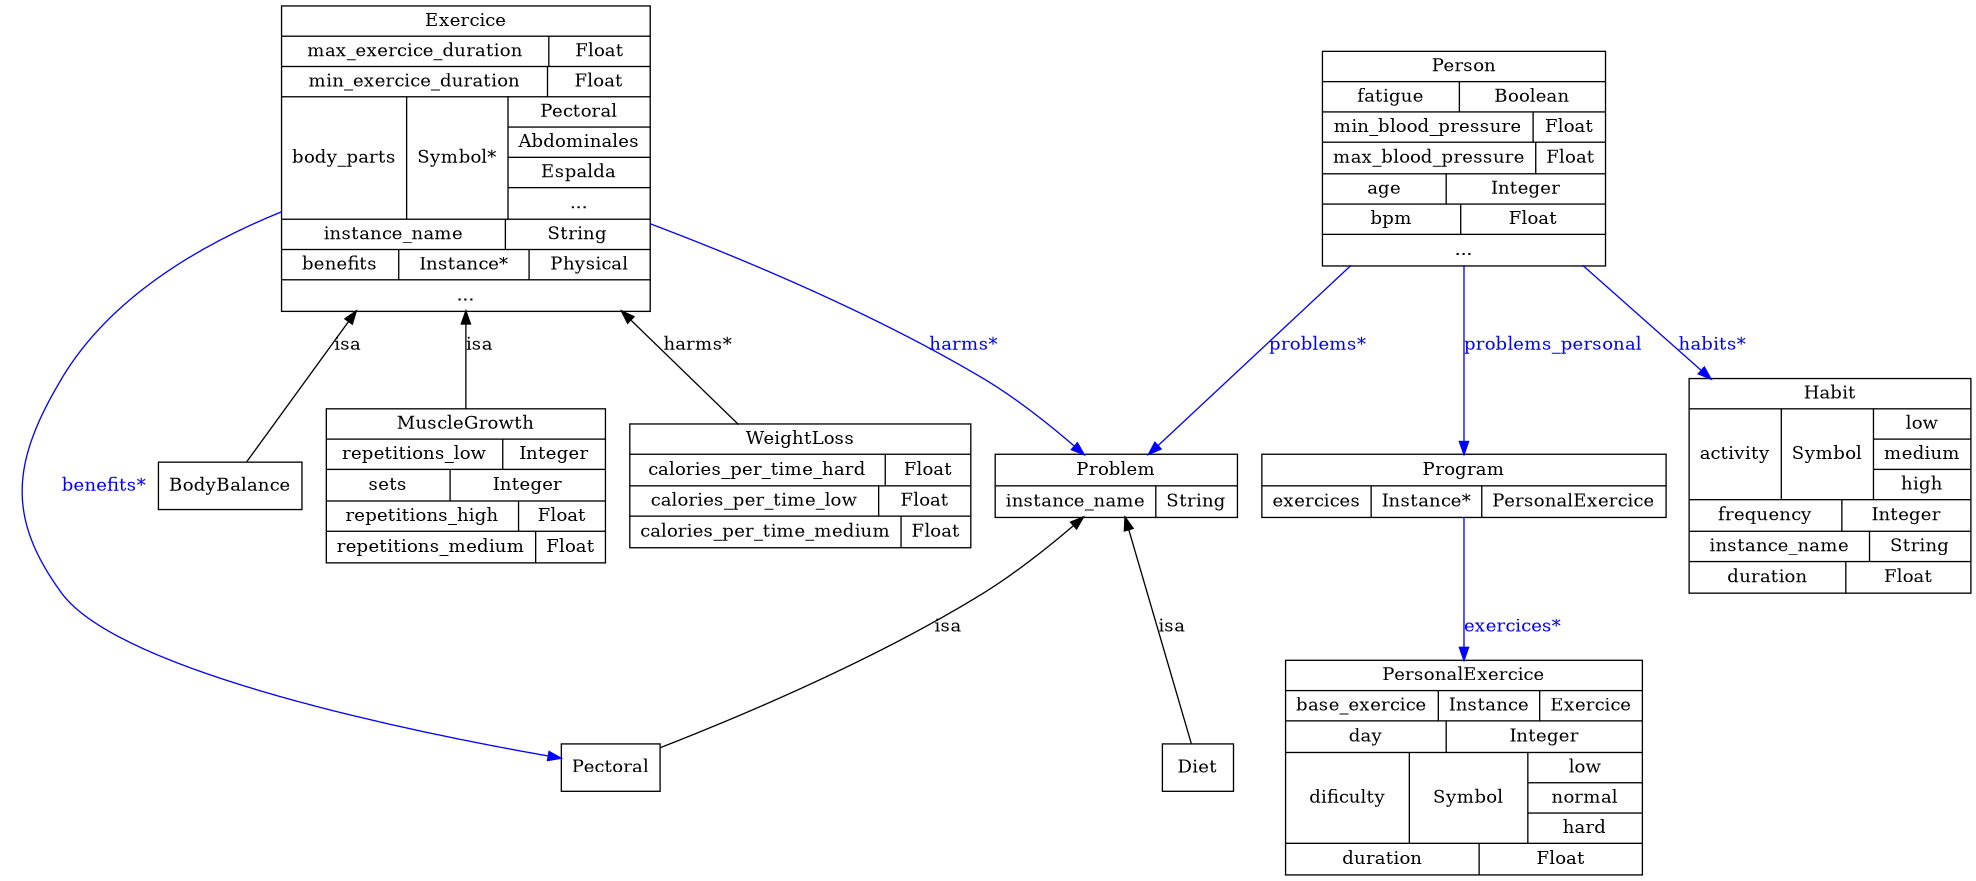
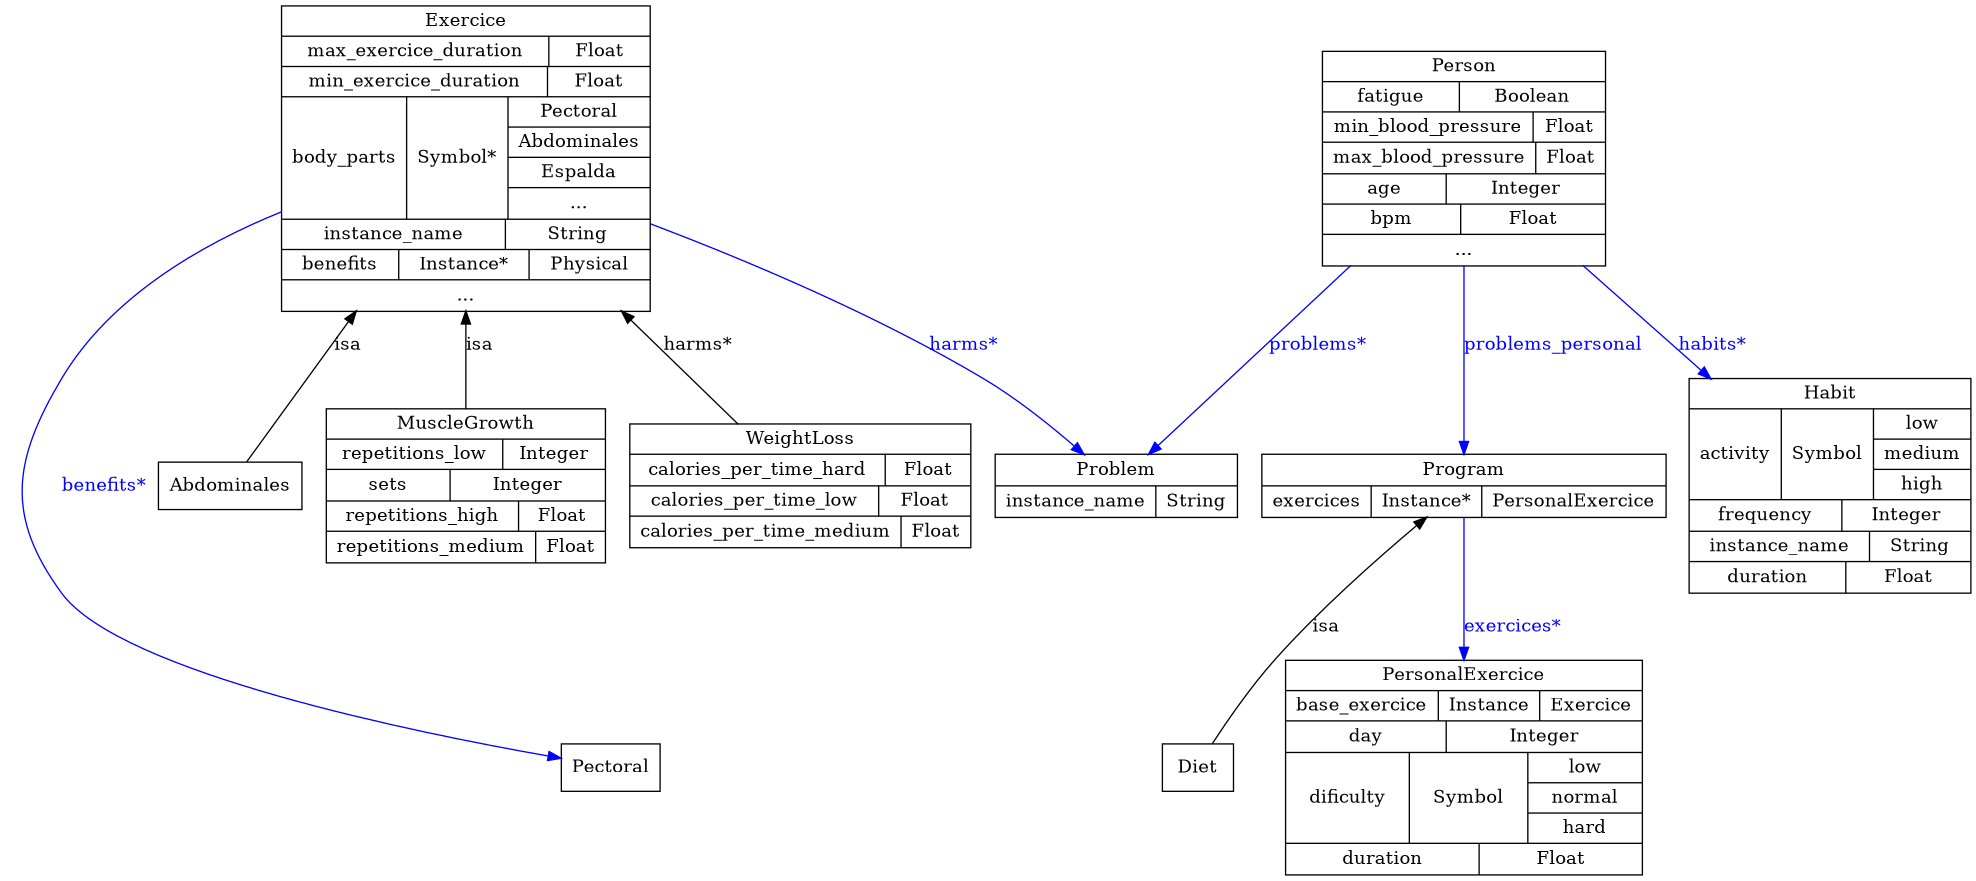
  digraph {
    node [color="0.0,0.0,0.0" fontcolor="0.0,0.0,0.0" shape=record]
    edge [color="0.6666667,1.0,1.0" fontcolor="0.6666667,1.0,1.0" style=filled]
    n1 [height=3.2083 label="{Exercice|{max_exercice_duration|Float}|{min_exercice_duration|Float}|{body_parts|Symbol*|{Pectoral|Abdominales|Espalda|...}}|{instance_name|String}|{benefits|Instance*|{Physical}}|{...}}" width=3.2083]
    n2 [height=1.6111 label="{MuscleGrowth|{repetitions_low|Integer}|{sets|Integer}|{repetitions_high|Float}|{repetitions_medium|Float}}" width=2.3611]
    n3 [height=1.2917 label="{WeightLoss|{calories_per_time_hard|Float}|{calories_per_time_low|Float}|{calories_per_time_medium|Float}}" width=2.9167]
    n4 [height=0.65278 label="{Problem|{instance_name|String}}" width=2.0417]
    n5 [height=0.5 label=Pectoral shape=box width=0.875]
-   n6 [height=0.5 label=BodyBalance shape=box width=1.2361]
+   n6 [height=0.5 label=Abdominales shape=box width=1.2361]
    n7 [height=0.5 label=Diet shape=box width=0.75]
    n8 [height=2.25 label="{Person|{fatigue|Boolean}|{min_blood_pressure|Float}|{max_blood_pressure|Float}|{age|Integer}|{bpm|Float}|{...}}" width=2.4028]
    n9 [height=2.25 label="{Habit|{activity|Symbol|{low|medium|high}}|{frequency|Integer}|{instance_name|String}|{duration|Float}}" width=2.4722]
    n10 [height=0.65278 label="{Program|{exercices|Instance*|{PersonalExercice}}}" width=3.3889]
    n11 [height=2.25 label="{PersonalExercice|{base_exercice|Instance|{Exercice}}|{day|Integer}|{dificulty|Symbol|{low|normal|hard}}|{duration|Float}}" width=3.0139]
    n1 -> n2 [color="0.0,0.0,0.0" dir=back fontcolor="0.0,0.0,0.0" label=isa]
    n1 -> n3 [color="0.0,0.0,0.0" dir=back fontcolor="0.0,0.0,0.0" label="harms*" style=""]
    n1 -> n4 [label="harms*"]
    n1 -> n5 [label="benefits*"]
    n1 -> n6 [color="0.0,0.0,0.0" dir=back fontcolor="0.0,0.0,0.0" label=isa style=""]
-   n4 -> n5 [color="0.0,0.0,0.0" dir=back fontcolor="0.0,0.0,0.0" label=isa style=""]
-   n4 -> n7 [color="0.0,0.0,0.0" dir=back fontcolor="0.0,0.0,0.0" label=isa style=""]
+   n10 -> n7 [color="0.0,0.0,0.0" dir=back fontcolor="0.0,0.0,0.0" label=isa style=""]
    n8 -> n4 [label="problems*"]
    n8 -> n9 [label="habits*"]
    n8 -> n10 [label=problems_personal]
    n10 -> n11 [label="exercices*"]
  }
